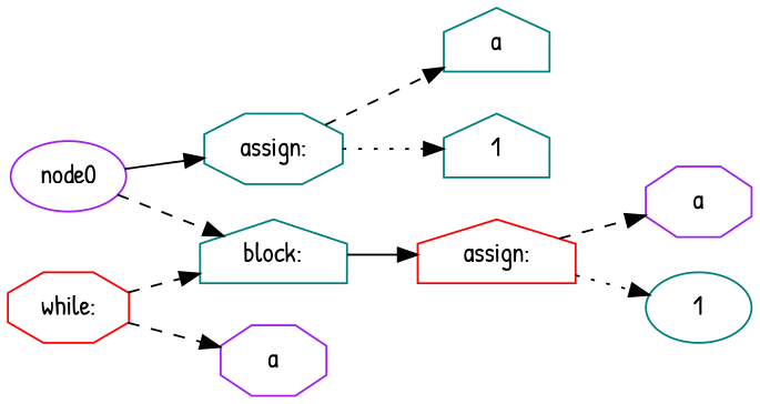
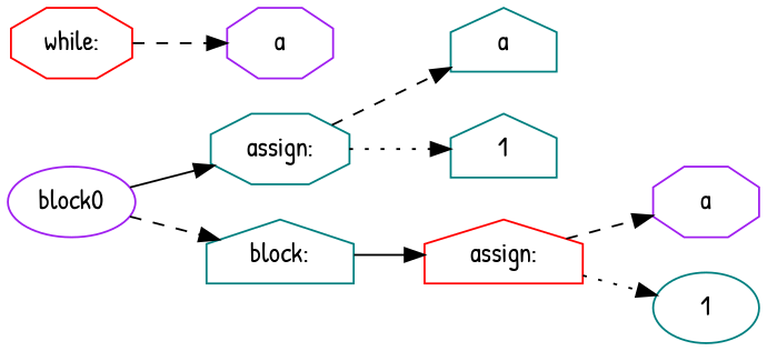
  digraph {
    fontname="Patrick Hand"
    rankdir=LR
    node [color=teal fontname="Patrick Hand" shape=octagon]
    edge [fontname="Patrick Hand" style=dashed]
    n1 [label="assign:"]
    n2 [label=a shape=house]
    n3 [label=1 shape=house]
-   node0 [color=purple shape=ellipse]
+   node0 [color=purple shape=ellipse label=block0]
    n5 [label="block:" shape=house]
    n6 [color=red label="while:"]
    n7 [color=purple label=a]
    n8 [color=red label="assign:" shape=house]
    n9 [color=purple label=a]
    n10 [label=1 shape=ellipse]
    n1 -> n2
    n1 -> n3 [style=dotted]
    node0 -> n1 [style=solid]
    node0 -> n5
    n5 -> n8 [style=solid]
-   n6 -> n5
    n6 -> n7
    n8 -> n9
    n8 -> n10 [style=dotted]
  }
